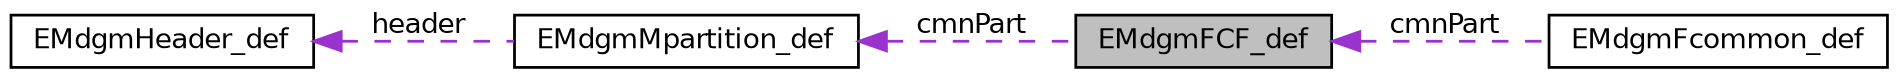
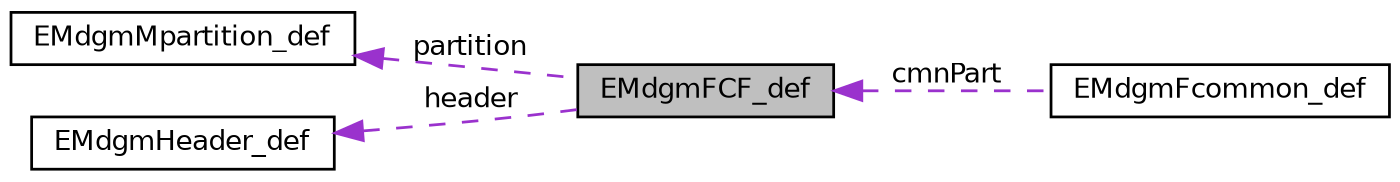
  digraph {
    rankdir=LR
    node [color=black fillcolor=white fontname=Helvetica fontsize=10 shape=record style=filled]
    edge [color=darkorchid3 dir=back fontname=Helvetica fontsize=10 labelfontname=Helvetica labelfontsize=10 style=dashed]
    n1 [fillcolor=grey75 fontcolor=black height=0.2 label=EMdgmFCF_def width=0.4]
    n2 [height=0.2 label=EMdgmFcommon_def width=0.4]
    n3 [height=0.2 label=EMdgmMpartition_def width=0.4]
    n4 [height=0.2 label=EMdgmHeader_def width=0.4]
    n1 -> n2 [label=" cmnPart"]
-   n3 -> n1 [label=" cmnPart"]
-   n4 -> n3 [label=" header"]
+   n3 -> n1 [label=" partition"]
+   n4 -> n1 [label=" header"]
  }
